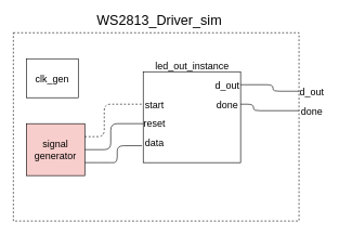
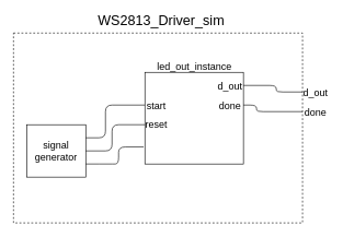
  <mxCell id="0" />
  <mxCell id="1" parent="0" />
  <mxCell id="2" value="" style="rounded=0;whiteSpace=wrap;html=1;dashed=1;fillColor=none;" vertex="1" parent="1"><mxGeometry x="20" y="50" width="440" height="290" as="geometry" /></mxCell>
  <mxCell id="3" value="WS2813_Driver_sim" style="text;html=1;strokeColor=none;fillColor=none;align=center;verticalAlign=middle;whiteSpace=wrap;rounded=0;dashed=1;fontSize=21;" vertex="1" parent="1"><mxGeometry x="145" y="20" width="200" height="20" as="geometry" /></mxCell>
  <mxCell id="4" value="" style="rounded=0;whiteSpace=wrap;html=1;fillColor=#ffffff;fontSize=21;" vertex="1" parent="1"><mxGeometry x="220" y="110" width="150" height="140" as="geometry" /></mxCell>
  <mxCell id="5" value="led_out_instance" style="text;html=1;strokeColor=none;fillColor=none;align=center;verticalAlign=middle;whiteSpace=wrap;rounded=0;fontSize=15;" vertex="1" parent="1"><mxGeometry x="227.5" y="90" width="135" height="20" as="geometry" /></mxCell>
  <mxCell id="6" value="start" style="text;html=1;strokeColor=none;fillColor=none;align=center;verticalAlign=middle;whiteSpace=wrap;rounded=0;fontSize=15;" vertex="1" parent="1"><mxGeometry x="220" y="150" width="35" height="20" as="geometry" /></mxCell>
  <mxCell id="7" value="reset" style="text;html=1;strokeColor=none;fillColor=none;align=center;verticalAlign=middle;whiteSpace=wrap;rounded=0;fontSize=15;" vertex="1" parent="1"><mxGeometry x="220" y="180" width="35" height="20" as="geometry" /></mxCell>
- <mxCell id="8" value="data" style="text;html=1;strokeColor=none;fillColor=none;align=center;verticalAlign=middle;whiteSpace=wrap;rounded=0;fontSize=15;" vertex="1" parent="1"><mxGeometry x="220" y="210" width="35" height="20" as="geometry" /></mxCell>
  <mxCell id="9" value="d_out" style="text;html=1;strokeColor=none;fillColor=none;align=center;verticalAlign=middle;whiteSpace=wrap;rounded=0;fontSize=15;" vertex="1" parent="1"><mxGeometry x="330" y="120" width="40" height="20" as="geometry" /></mxCell>
  <mxCell id="10" value="done" style="text;html=1;strokeColor=none;fillColor=none;align=center;verticalAlign=middle;whiteSpace=wrap;rounded=0;fontSize=15;" vertex="1" parent="1"><mxGeometry x="330" y="150" width="40" height="20" as="geometry" /></mxCell>
- <mxCell id="11" value="clk_gen" style="rounded=0;whiteSpace=wrap;html=1;fillColor=#ffffff;fontSize=15;" vertex="1" parent="1"><mxGeometry x="40" y="90" width="80" height="60" as="geometry" /></mxCell>
- <mxCell id="12" value="signal&lt;br&gt;generator" style="rounded=0;whiteSpace=wrap;html=1;fillColor=#f8cecc;fontSize=15;" vertex="1" parent="1"><mxGeometry x="40" y="190" width="90" height="80" as="geometry" /></mxCell>
- <mxCell id="13" value="" style="endArrow=none;html=1;fontSize=15;exitX=1;exitY=0.25;exitDx=0;exitDy=0;entryX=0;entryY=0.5;entryDx=0;entryDy=0;dashed=1;" edge="1" parent="1" source="12" target="6"><mxGeometry width="50" height="50" relative="1" as="geometry"><mxPoint x="210" y="360" as="sourcePoint" /><mxPoint x="260" y="310" as="targetPoint" /><Array as="points"><mxPoint x="160" y="210" /><mxPoint x="160" y="160" /></Array></mxGeometry></mxCell>
+ <mxCell id="12" value="signal&lt;br&gt;generator" style="rounded=0;whiteSpace=wrap;html=1;fillColor=#ffffff;fontSize=15;" vertex="1" parent="1"><mxGeometry x="40" y="190" width="90" height="80" as="geometry" /></mxCell>
+ <mxCell id="13" value="" style="endArrow=none;html=1;fontSize=15;exitX=1;exitY=0.25;exitDx=0;exitDy=0;entryX=0;entryY=0.5;entryDx=0;entryDy=0;" edge="1" parent="1" source="12" target="6"><mxGeometry width="50" height="50" relative="1" as="geometry"><mxPoint x="210" y="360" as="sourcePoint" /><mxPoint x="260" y="310" as="targetPoint" /><Array as="points"><mxPoint x="160" y="210" /><mxPoint x="160" y="160" /></Array></mxGeometry></mxCell>
  <mxCell id="14" value="" style="endArrow=none;html=1;fontSize=15;exitX=1;exitY=0.5;exitDx=0;exitDy=0;entryX=0;entryY=0.5;entryDx=0;entryDy=0;" edge="1" parent="1" source="12" target="7"><mxGeometry width="50" height="50" relative="1" as="geometry"><mxPoint x="180" y="330" as="sourcePoint" /><mxPoint x="230" y="280" as="targetPoint" /><Array as="points"><mxPoint x="170" y="230" /><mxPoint x="170" y="190" /></Array></mxGeometry></mxCell>
  <mxCell id="15" value="" style="endArrow=none;html=1;fontSize=15;exitX=1;exitY=0.75;exitDx=0;exitDy=0;entryX=-0.013;entryY=0.814;entryDx=0;entryDy=0;entryPerimeter=0;" edge="1" parent="1" source="12" target="4"><mxGeometry width="50" height="50" relative="1" as="geometry"><mxPoint x="200" y="340" as="sourcePoint" /><mxPoint x="250" y="290" as="targetPoint" /><Array as="points"><mxPoint x="160" y="250" /><mxPoint x="180" y="250" /><mxPoint x="180" y="224" /></Array></mxGeometry></mxCell>
  <mxCell id="16" value="d_out" style="text;html=1;strokeColor=none;fillColor=none;align=center;verticalAlign=middle;whiteSpace=wrap;rounded=0;fontSize=15;" vertex="1" parent="1"><mxGeometry x="460" y="130" width="40" height="20" as="geometry" /></mxCell>
  <mxCell id="17" value="done" style="text;html=1;strokeColor=none;fillColor=none;align=center;verticalAlign=middle;whiteSpace=wrap;rounded=0;fontSize=15;" vertex="1" parent="1"><mxGeometry x="460" y="160" width="40" height="20" as="geometry" /></mxCell>
  <mxCell id="18" value="" style="endArrow=none;html=1;fontSize=15;exitX=1;exitY=0.5;exitDx=0;exitDy=0;entryX=0;entryY=0.5;entryDx=0;entryDy=0;" edge="1" parent="1" source="9" target="16"><mxGeometry width="50" height="50" relative="1" as="geometry"><mxPoint x="410" y="130" as="sourcePoint" /><mxPoint x="460" y="80" as="targetPoint" /><Array as="points"><mxPoint x="420" y="130" /><mxPoint x="420" y="140" /></Array></mxGeometry></mxCell>
  <mxCell id="19" value="" style="endArrow=none;html=1;fontSize=15;exitX=1;exitY=0.5;exitDx=0;exitDy=0;entryX=0;entryY=0.5;entryDx=0;entryDy=0;" edge="1" parent="1" source="10" target="17"><mxGeometry width="50" height="50" relative="1" as="geometry"><mxPoint x="560" y="250" as="sourcePoint" /><mxPoint x="610" y="200" as="targetPoint" /><Array as="points"><mxPoint x="390" y="160" /><mxPoint x="390" y="170" /></Array></mxGeometry></mxCell>
